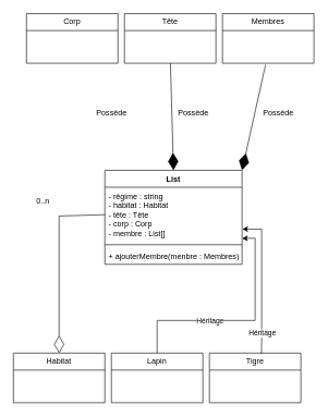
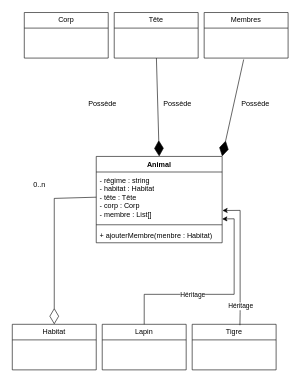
  <mxCell id="0" />
  <mxCell id="1" parent="0" />
- <mxCell id="2" value="List" style="swimlane;fontStyle=1;align=center;verticalAlign=top;childLayout=stackLayout;horizontal=1;startSize=26;horizontalStack=0;resizeParent=1;resizeParentMax=0;resizeLast=0;collapsible=1;marginBottom=0;whiteSpace=wrap;html=1;" vertex="1" parent="1"><mxGeometry x="160" y="260" width="210" height="144" as="geometry" /></mxCell>
+ <mxCell id="2" value="Animal" style="swimlane;fontStyle=1;align=center;verticalAlign=top;childLayout=stackLayout;horizontal=1;startSize=26;horizontalStack=0;resizeParent=1;resizeParentMax=0;resizeLast=0;collapsible=1;marginBottom=0;whiteSpace=wrap;html=1;" vertex="1" parent="1"><mxGeometry x="160" y="260" width="210" height="144" as="geometry" /></mxCell>
  <mxCell id="3" value="- régime : string&lt;div&gt;- habitat : Habitat&lt;/div&gt;&lt;div&gt;- tête : Tête&lt;/div&gt;&lt;div&gt;- corp : Corp&lt;/div&gt;&lt;div&gt;- membre : List[]&lt;/div&gt;" style="text;strokeColor=none;fillColor=none;align=left;verticalAlign=top;spacingLeft=4;spacingRight=4;overflow=hidden;rotatable=0;points=[[0,0.5],[1,0.5]];portConstraint=eastwest;whiteSpace=wrap;html=1;" vertex="1" parent="2"><mxGeometry y="26" width="210" height="84" as="geometry" /></mxCell>
  <mxCell id="4" value="" style="line;strokeWidth=1;fillColor=none;align=left;verticalAlign=middle;spacingTop=-1;spacingLeft=3;spacingRight=3;rotatable=0;labelPosition=right;points=[];portConstraint=eastwest;strokeColor=inherit;" vertex="1" parent="2"><mxGeometry y="110" width="210" height="8" as="geometry" /></mxCell>
- <mxCell id="5" value="+ ajouterMembre(menbre : Membres)" style="text;strokeColor=none;fillColor=none;align=left;verticalAlign=top;spacingLeft=4;spacingRight=4;overflow=hidden;rotatable=0;points=[[0,0.5],[1,0.5]];portConstraint=eastwest;whiteSpace=wrap;html=1;" vertex="1" parent="2"><mxGeometry y="118" width="210" height="26" as="geometry" /></mxCell>
+ <mxCell id="5" value="+ ajouterMembre(menbre : Habitat)" style="text;strokeColor=none;fillColor=none;align=left;verticalAlign=top;spacingLeft=4;spacingRight=4;overflow=hidden;rotatable=0;points=[[0,0.5],[1,0.5]];portConstraint=eastwest;whiteSpace=wrap;html=1;" vertex="1" parent="2"><mxGeometry y="118" width="210" height="26" as="geometry" /></mxCell>
  <mxCell id="6" value="Corp" style="swimlane;fontStyle=0;childLayout=stackLayout;horizontal=1;startSize=26;fillColor=none;horizontalStack=0;resizeParent=1;resizeParentMax=0;resizeLast=0;collapsible=1;marginBottom=0;whiteSpace=wrap;html=1;" vertex="1" parent="1"><mxGeometry x="40" y="20" width="140" height="76" as="geometry" /></mxCell>
  <mxCell id="7" value="&lt;div&gt;&lt;br&gt;&lt;/div&gt;&lt;div&gt;&lt;br&gt;&lt;/div&gt;&lt;div&gt;&lt;br&gt;&lt;/div&gt;" style="text;strokeColor=none;fillColor=none;align=left;verticalAlign=top;spacingLeft=4;spacingRight=4;overflow=hidden;rotatable=0;points=[[0,0.5],[1,0.5]];portConstraint=eastwest;whiteSpace=wrap;html=1;" vertex="1" parent="6"><mxGeometry y="26" width="140" height="24" as="geometry" /></mxCell>
  <mxCell id="8" value="&lt;div&gt;&lt;br&gt;&lt;/div&gt;&lt;div&gt;&lt;br&gt;&lt;/div&gt;&lt;div&gt;&lt;br&gt;&lt;/div&gt;" style="text;strokeColor=none;fillColor=none;align=left;verticalAlign=top;spacingLeft=4;spacingRight=4;overflow=hidden;rotatable=0;points=[[0,0.5],[1,0.5]];portConstraint=eastwest;whiteSpace=wrap;html=1;" vertex="1" parent="6"><mxGeometry y="50" width="140" height="26" as="geometry" /></mxCell>
  <mxCell id="9" value="Tête" style="swimlane;fontStyle=0;childLayout=stackLayout;horizontal=1;startSize=26;fillColor=none;horizontalStack=0;resizeParent=1;resizeParentMax=0;resizeLast=0;collapsible=1;marginBottom=0;whiteSpace=wrap;html=1;" vertex="1" parent="1"><mxGeometry x="190" y="20" width="140" height="76" as="geometry" /></mxCell>
  <mxCell id="10" value="&lt;div&gt;&lt;br&gt;&lt;/div&gt;&lt;div&gt;&lt;br&gt;&lt;/div&gt;&lt;div&gt;&lt;br&gt;&lt;/div&gt;" style="text;strokeColor=none;fillColor=none;align=left;verticalAlign=top;spacingLeft=4;spacingRight=4;overflow=hidden;rotatable=0;points=[[0,0.5],[1,0.5]];portConstraint=eastwest;whiteSpace=wrap;html=1;" vertex="1" parent="9"><mxGeometry y="26" width="140" height="24" as="geometry" /></mxCell>
  <mxCell id="11" value="&lt;div&gt;&lt;br&gt;&lt;/div&gt;&lt;div&gt;&lt;br&gt;&lt;/div&gt;&lt;div&gt;&lt;br&gt;&lt;/div&gt;" style="text;strokeColor=none;fillColor=none;align=left;verticalAlign=top;spacingLeft=4;spacingRight=4;overflow=hidden;rotatable=0;points=[[0,0.5],[1,0.5]];portConstraint=eastwest;whiteSpace=wrap;html=1;" vertex="1" parent="9"><mxGeometry y="50" width="140" height="26" as="geometry" /></mxCell>
  <mxCell id="12" value="" style="endArrow=diamondThin;endFill=1;endSize=24;html=1;rounded=0;entryX=0.5;entryY=0;entryDx=0;entryDy=0;" edge="1" parent="1" source="11" target="2"><mxGeometry width="160" relative="1" as="geometry"><mxPoint x="200" y="360" as="sourcePoint" /><mxPoint x="360" y="360" as="targetPoint" /></mxGeometry></mxCell>
  <mxCell id="13" value="" style="endArrow=diamondThin;endFill=1;endSize=24;html=1;rounded=0;entryX=1;entryY=0;entryDx=0;entryDy=0;exitX=0.471;exitY=1.094;exitDx=0;exitDy=0;exitPerimeter=0;" edge="1" parent="1" source="16" target="2"><mxGeometry width="160" relative="1" as="geometry"><mxPoint x="443.069" y="96" as="sourcePoint" /><mxPoint x="360" y="360" as="targetPoint" /><Array as="points" /></mxGeometry></mxCell>
  <mxCell id="14" value="Membres" style="swimlane;fontStyle=0;childLayout=stackLayout;horizontal=1;startSize=26;fillColor=none;horizontalStack=0;resizeParent=1;resizeParentMax=0;resizeLast=0;collapsible=1;marginBottom=0;whiteSpace=wrap;html=1;" vertex="1" parent="1"><mxGeometry x="340" y="20" width="140" height="76" as="geometry" /></mxCell>
  <mxCell id="15" value="&lt;div&gt;&lt;br&gt;&lt;/div&gt;&lt;div&gt;&lt;br&gt;&lt;/div&gt;&lt;div&gt;&lt;br&gt;&lt;/div&gt;" style="text;strokeColor=none;fillColor=none;align=left;verticalAlign=top;spacingLeft=4;spacingRight=4;overflow=hidden;rotatable=0;points=[[0,0.5],[1,0.5]];portConstraint=eastwest;whiteSpace=wrap;html=1;" vertex="1" parent="14"><mxGeometry y="26" width="140" height="26" as="geometry" /></mxCell>
  <mxCell id="16" value="&lt;div&gt;&lt;br&gt;&lt;/div&gt;&lt;div&gt;&lt;br&gt;&lt;/div&gt;&lt;div&gt;&lt;br&gt;&lt;/div&gt;" style="text;strokeColor=none;fillColor=none;align=left;verticalAlign=top;spacingLeft=4;spacingRight=4;overflow=hidden;rotatable=0;points=[[0,0.5],[1,0.5]];portConstraint=eastwest;whiteSpace=wrap;html=1;" vertex="1" parent="14"><mxGeometry y="52" width="140" height="24" as="geometry" /></mxCell>
  <mxCell id="17" value="Habitat" style="swimlane;fontStyle=0;childLayout=stackLayout;horizontal=1;startSize=26;fillColor=none;horizontalStack=0;resizeParent=1;resizeParentMax=0;resizeLast=0;collapsible=1;marginBottom=0;whiteSpace=wrap;html=1;" vertex="1" parent="1"><mxGeometry x="20" y="540" width="140" height="76" as="geometry" /></mxCell>
  <mxCell id="18" value="&lt;div&gt;&lt;br&gt;&lt;/div&gt;&lt;div&gt;&lt;br&gt;&lt;/div&gt;&lt;div&gt;&lt;br&gt;&lt;/div&gt;" style="text;strokeColor=none;fillColor=none;align=left;verticalAlign=top;spacingLeft=4;spacingRight=4;overflow=hidden;rotatable=0;points=[[0,0.5],[1,0.5]];portConstraint=eastwest;whiteSpace=wrap;html=1;" vertex="1" parent="17"><mxGeometry y="26" width="140" height="24" as="geometry" /></mxCell>
  <mxCell id="19" value="&lt;div&gt;&lt;br&gt;&lt;/div&gt;&lt;div&gt;&lt;br&gt;&lt;/div&gt;&lt;div&gt;&lt;br&gt;&lt;/div&gt;" style="text;strokeColor=none;fillColor=none;align=left;verticalAlign=top;spacingLeft=4;spacingRight=4;overflow=hidden;rotatable=0;points=[[0,0.5],[1,0.5]];portConstraint=eastwest;whiteSpace=wrap;html=1;" vertex="1" parent="17"><mxGeometry y="50" width="140" height="26" as="geometry" /></mxCell>
  <mxCell id="20" value="Lapin" style="swimlane;fontStyle=0;childLayout=stackLayout;horizontal=1;startSize=26;fillColor=none;horizontalStack=0;resizeParent=1;resizeParentMax=0;resizeLast=0;collapsible=1;marginBottom=0;whiteSpace=wrap;html=1;" vertex="1" parent="1"><mxGeometry x="170" y="540" width="140" height="76" as="geometry" /></mxCell>
  <mxCell id="21" value="&lt;div&gt;&lt;br&gt;&lt;/div&gt;&lt;div&gt;&lt;br&gt;&lt;/div&gt;&lt;div&gt;&lt;br&gt;&lt;/div&gt;" style="text;strokeColor=none;fillColor=none;align=left;verticalAlign=top;spacingLeft=4;spacingRight=4;overflow=hidden;rotatable=0;points=[[0,0.5],[1,0.5]];portConstraint=eastwest;whiteSpace=wrap;html=1;" vertex="1" parent="20"><mxGeometry y="26" width="140" height="24" as="geometry" /></mxCell>
  <mxCell id="22" value="&lt;div&gt;&lt;br&gt;&lt;/div&gt;&lt;div&gt;&lt;br&gt;&lt;/div&gt;&lt;div&gt;&lt;br&gt;&lt;/div&gt;" style="text;strokeColor=none;fillColor=none;align=left;verticalAlign=top;spacingLeft=4;spacingRight=4;overflow=hidden;rotatable=0;points=[[0,0.5],[1,0.5]];portConstraint=eastwest;whiteSpace=wrap;html=1;" vertex="1" parent="20"><mxGeometry y="50" width="140" height="26" as="geometry" /></mxCell>
  <mxCell id="23" value="Tigre" style="swimlane;fontStyle=0;childLayout=stackLayout;horizontal=1;startSize=26;fillColor=none;horizontalStack=0;resizeParent=1;resizeParentMax=0;resizeLast=0;collapsible=1;marginBottom=0;whiteSpace=wrap;html=1;" vertex="1" parent="1"><mxGeometry x="320" y="540" width="140" height="76" as="geometry" /></mxCell>
  <mxCell id="24" value="&lt;div&gt;&lt;br&gt;&lt;/div&gt;&lt;div&gt;&lt;br&gt;&lt;/div&gt;&lt;div&gt;&lt;br&gt;&lt;/div&gt;" style="text;strokeColor=none;fillColor=none;align=left;verticalAlign=top;spacingLeft=4;spacingRight=4;overflow=hidden;rotatable=0;points=[[0,0.5],[1,0.5]];portConstraint=eastwest;whiteSpace=wrap;html=1;" vertex="1" parent="23"><mxGeometry y="26" width="140" height="24" as="geometry" /></mxCell>
  <mxCell id="25" value="&lt;div&gt;&lt;br&gt;&lt;/div&gt;&lt;div&gt;&lt;br&gt;&lt;/div&gt;&lt;div&gt;&lt;br&gt;&lt;/div&gt;" style="text;strokeColor=none;fillColor=none;align=left;verticalAlign=top;spacingLeft=4;spacingRight=4;overflow=hidden;rotatable=0;points=[[0,0.5],[1,0.5]];portConstraint=eastwest;whiteSpace=wrap;html=1;" vertex="1" parent="23"><mxGeometry y="50" width="140" height="26" as="geometry" /></mxCell>
  <mxCell id="26" value="" style="endArrow=diamondThin;endFill=0;endSize=24;html=1;rounded=0;entryX=0.5;entryY=0;entryDx=0;entryDy=0;exitX=0;exitY=0.5;exitDx=0;exitDy=0;" edge="1" parent="1" source="3" target="17"><mxGeometry width="160" relative="1" as="geometry"><mxPoint x="50" y="450" as="sourcePoint" /><mxPoint x="210" y="450" as="targetPoint" /><Array as="points"><mxPoint x="90" y="330" /></Array></mxGeometry></mxCell>
  <mxCell id="27" value="" style="endArrow=classic;html=1;rounded=0;exitX=0.5;exitY=0;exitDx=0;exitDy=0;entryX=1;entryY=0.932;entryDx=0;entryDy=0;entryPerimeter=0;" edge="1" parent="1" source="20" target="3"><mxGeometry relative="1" as="geometry"><mxPoint x="190" y="450" as="sourcePoint" /><mxPoint x="290" y="450" as="targetPoint" /><Array as="points"><mxPoint x="240" y="490" /><mxPoint x="390" y="490" /><mxPoint x="390" y="364" /></Array></mxGeometry></mxCell>
  <mxCell id="28" value="Héritage" style="edgeLabel;resizable=0;;align=center;verticalAlign=middle;html=1;" connectable="0" vertex="1" parent="27"><mxGeometry relative="1" as="geometry"><mxPoint x="-43" as="offset" /></mxGeometry></mxCell>
  <mxCell id="29" value="" style="endArrow=classic;html=1;rounded=0;exitX=0.569;exitY=0.02;exitDx=0;exitDy=0;entryX=1.002;entryY=0.764;entryDx=0;entryDy=0;entryPerimeter=0;exitPerimeter=0;" edge="1" parent="1" source="23" target="3"><mxGeometry relative="1" as="geometry"><mxPoint x="250" y="550" as="sourcePoint" /><mxPoint x="380" y="374" as="targetPoint" /><Array as="points"><mxPoint x="400" y="520" /><mxPoint x="400" y="500" /><mxPoint x="400" y="350" /></Array></mxGeometry></mxCell>
  <mxCell id="30" value="Héritage" style="edgeLabel;resizable=0;;align=center;verticalAlign=middle;html=1;" connectable="0" vertex="1" parent="29"><mxGeometry relative="1" as="geometry"><mxPoint y="79" as="offset" /></mxGeometry></mxCell>
  <mxCell id="31" value="0..n" style="text;html=1;align=center;verticalAlign=middle;resizable=0;points=[];autosize=1;strokeColor=none;fillColor=none;" vertex="1" parent="1"><mxGeometry x="45" y="293" width="40" height="30" as="geometry" /></mxCell>
  <mxCell id="32" value="Possède" style="text;html=1;align=center;verticalAlign=middle;resizable=0;points=[];autosize=1;strokeColor=none;fillColor=none;" vertex="1" parent="1"><mxGeometry x="135" y="158" width="70" height="30" as="geometry" /></mxCell>
  <mxCell id="33" value="Possède" style="text;html=1;align=center;verticalAlign=middle;resizable=0;points=[];autosize=1;strokeColor=none;fillColor=none;" vertex="1" parent="1"><mxGeometry x="260" y="158" width="70" height="30" as="geometry" /></mxCell>
  <mxCell id="34" value="Possède" style="text;html=1;align=center;verticalAlign=middle;resizable=0;points=[];autosize=1;strokeColor=none;fillColor=none;" vertex="1" parent="1"><mxGeometry x="390" y="158" width="70" height="30" as="geometry" /></mxCell>
